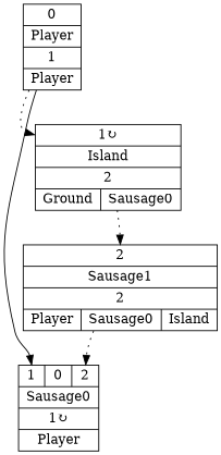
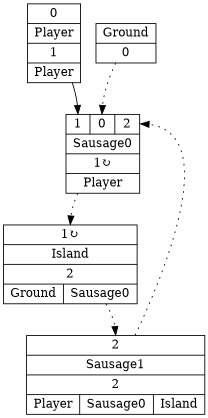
  digraph {
    node [shape=record]
    edge [style=dotted]
    n1 [label="{{<GroundP>0}|{Player}|<PlayerOUT>1|{Player}}"]
    n2 [label="{{<Player>1|<GroundP>0|<Sausage1P>2}|{Sausage0}|<Sausage0OUT>1&#8635;|{Player}}"]
    n3 [label="{{<Sausage0P>1&#8635;}|{Island}|<IslandOUT>2|{Ground|Sausage0}}"]
+   n4 [label="{{Ground}|<GroundOUT>0}"]
    n5 [label="{{<IslandP>2}|{Sausage1}|<Sausage1OUT>2|{Player|Sausage0|Island}}"]
    n1 -> n2 [headport=Player style=""]
-   n1 -> n3 [headport=Sausage0P]
+   n2 -> n3 [headport=Sausage0P]
    n3 -> n5 [headport=IslandP]
+   n4 -> n2 [headport=GroundP]
    n5 -> n2 [headport=Sausage1P]
  }
